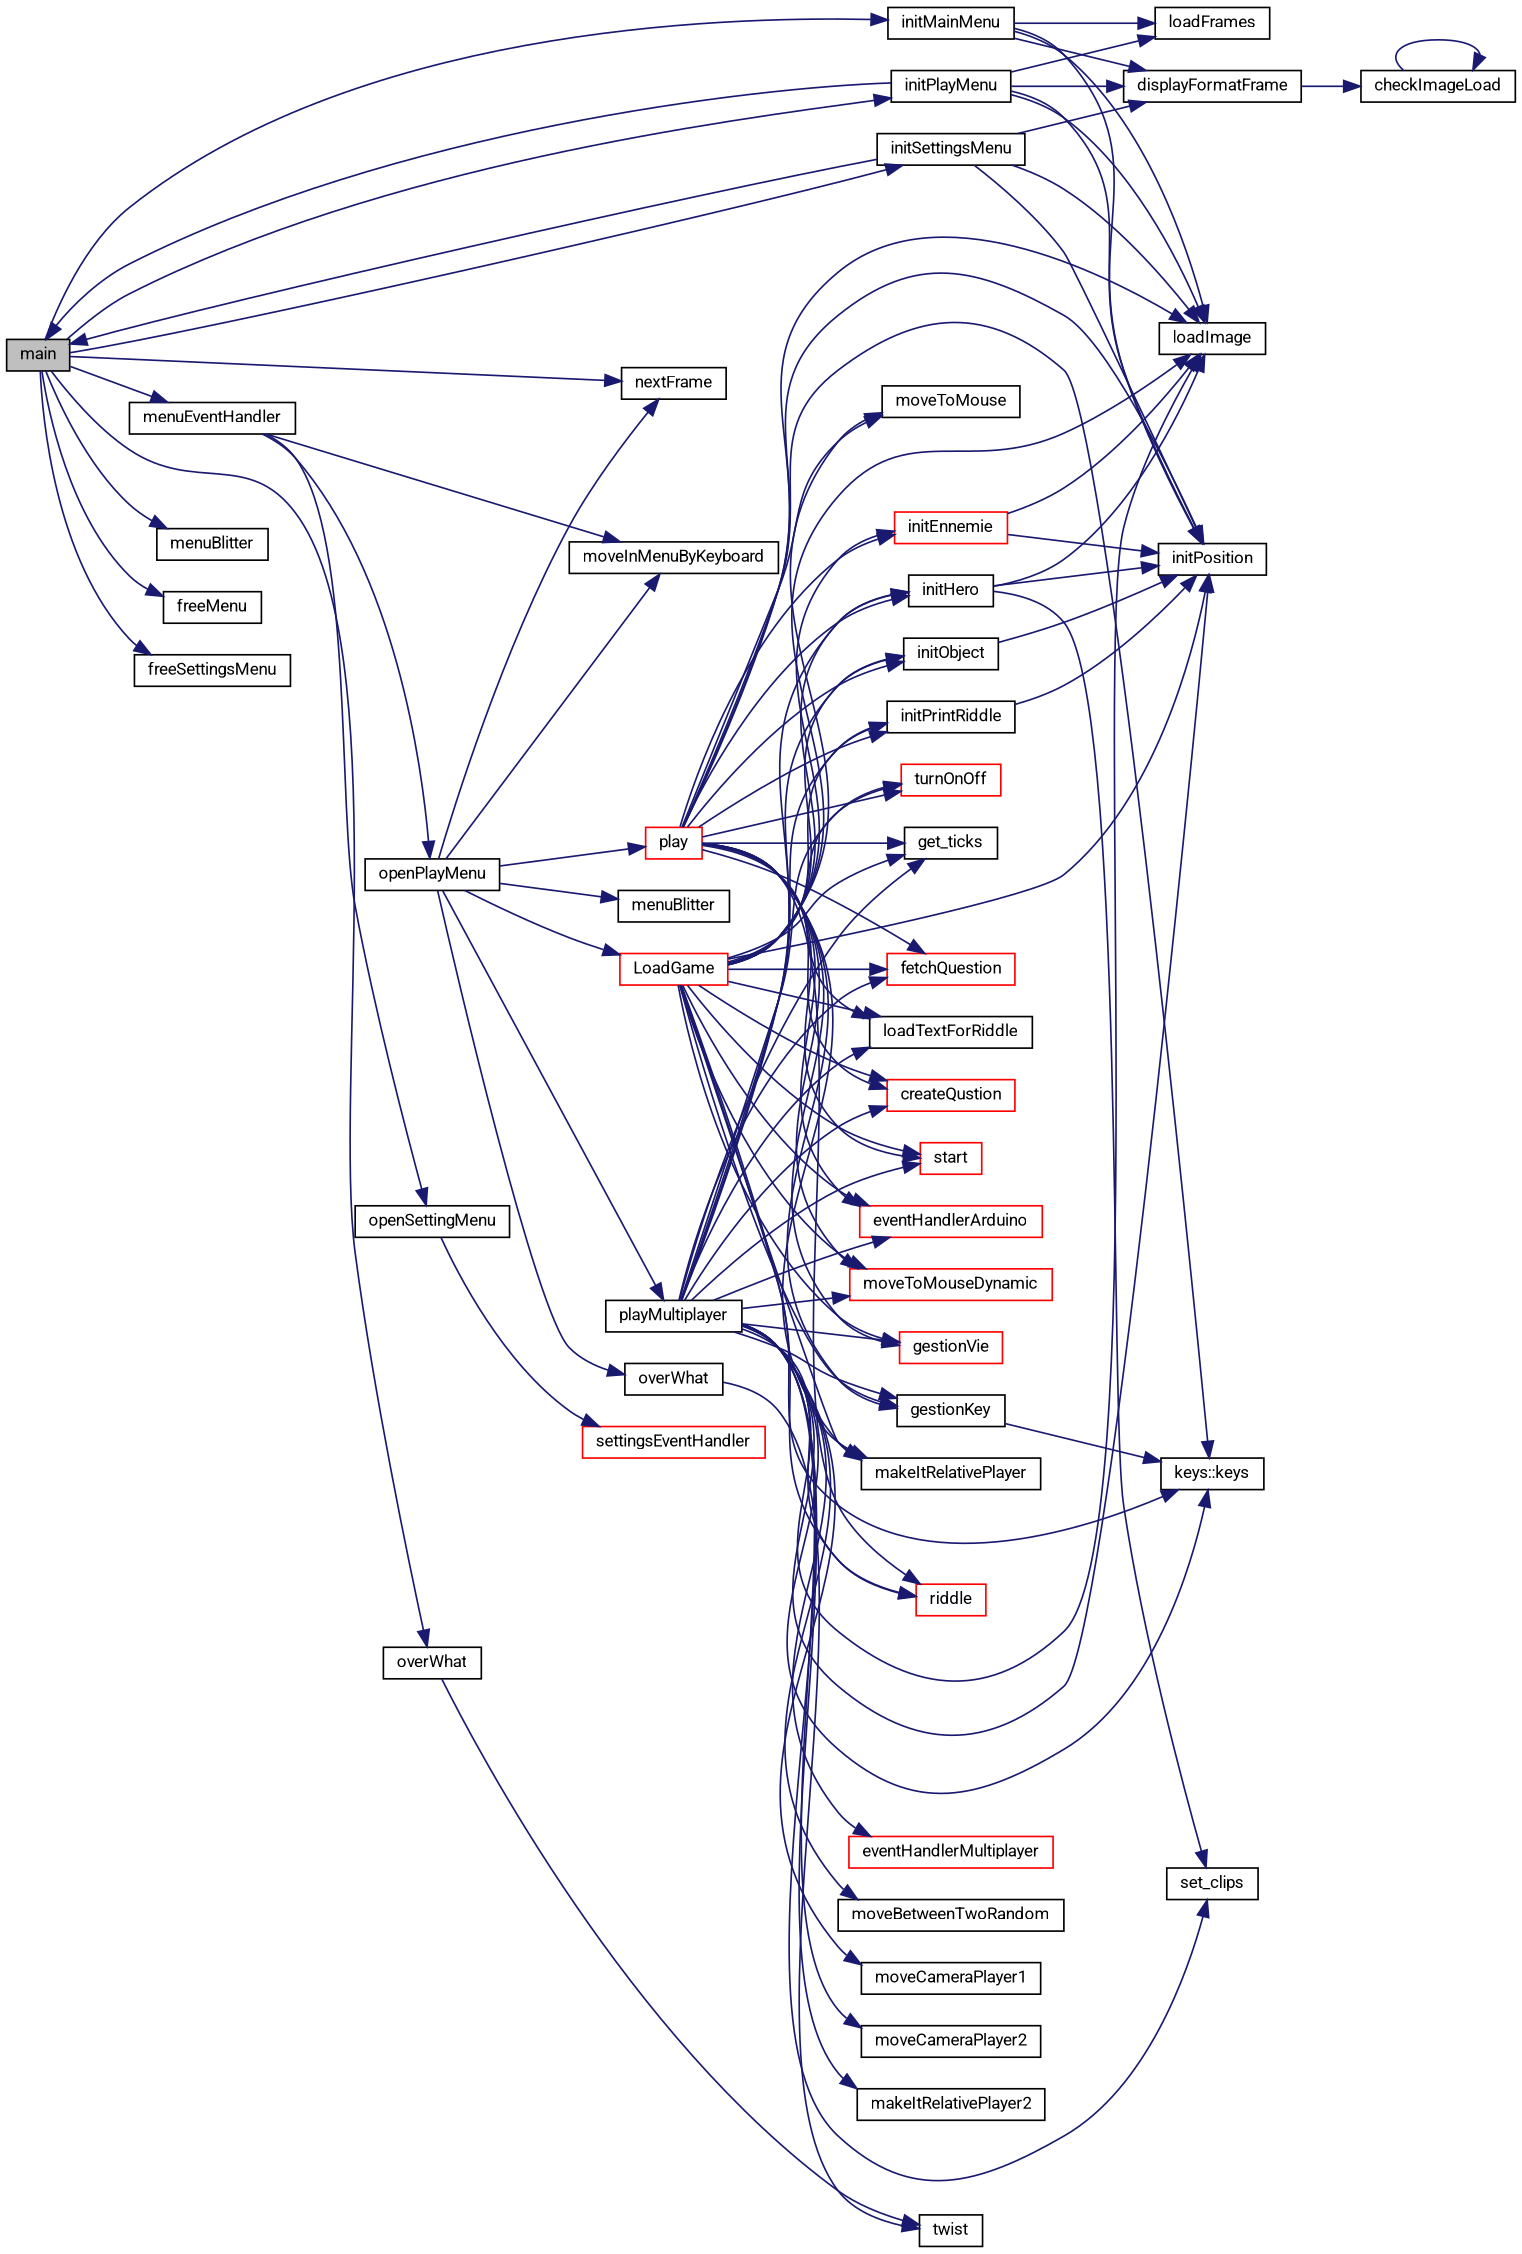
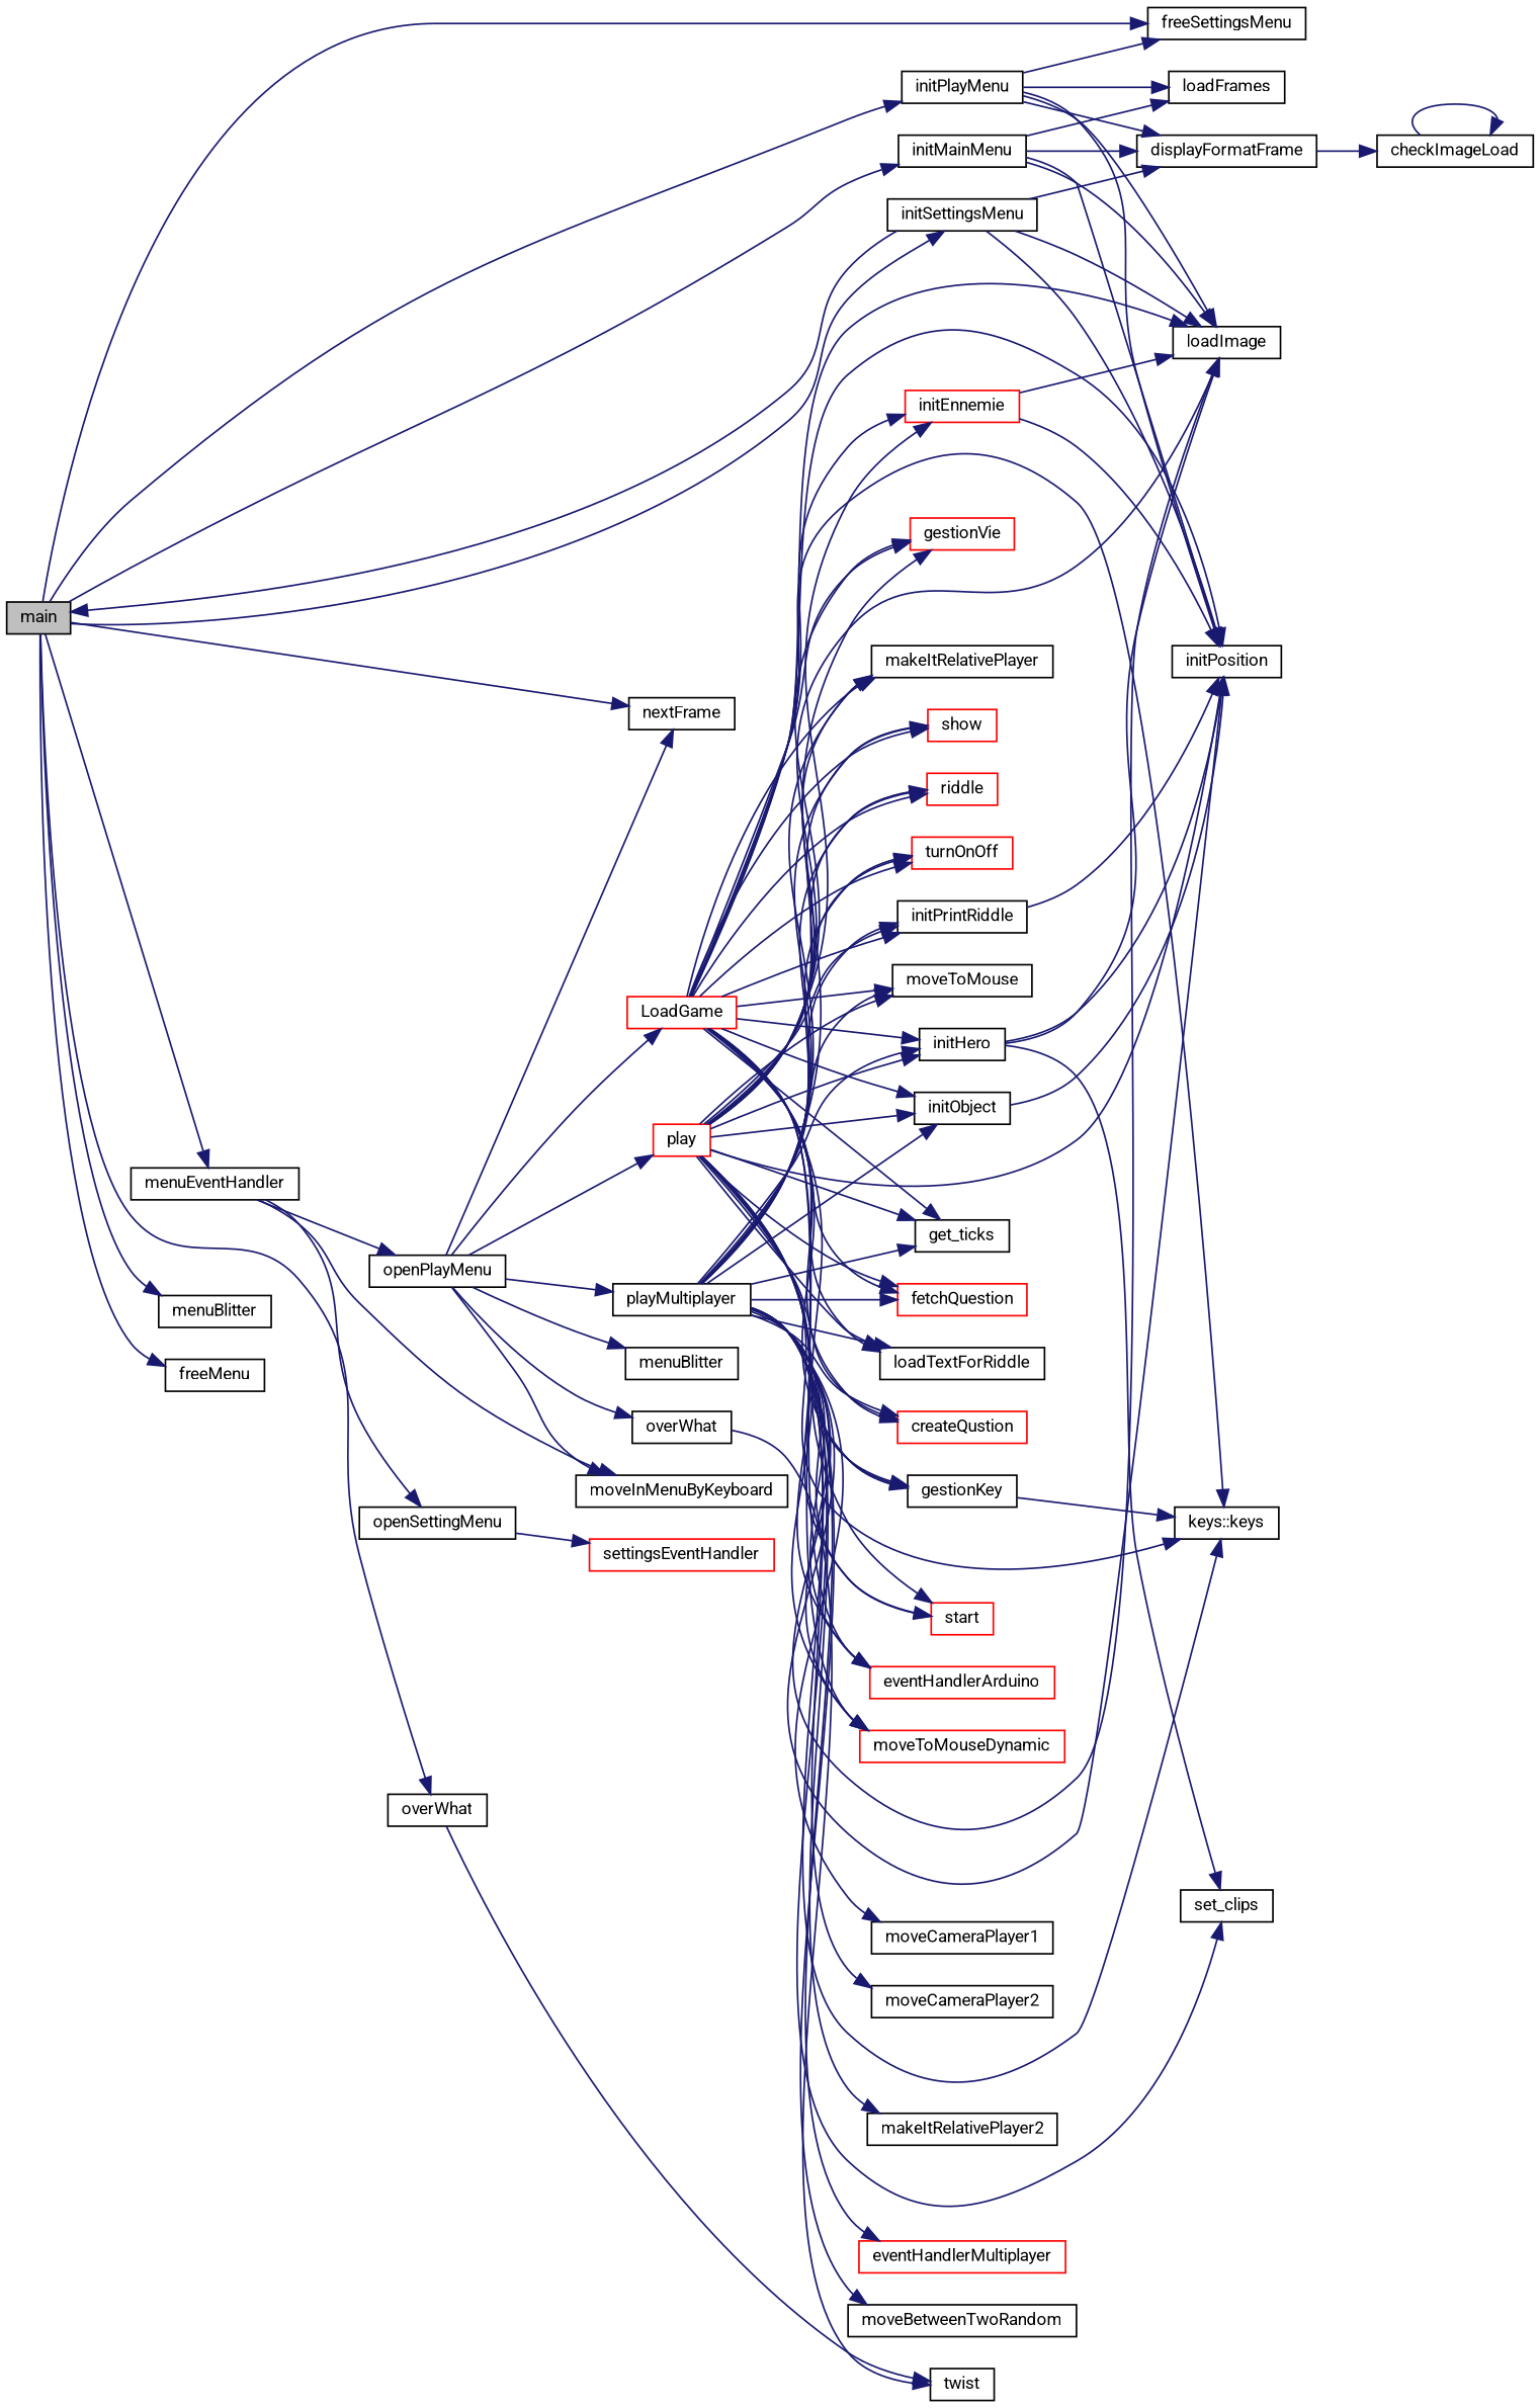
  digraph {
    rankdir=LR
    node [color=black fillcolor=white fontname=Roboto fontsize=10 shape=record style=filled]
    edge [color=midnightblue fontname=Roboto fontsize=10 labelfontname=Roboto labelfontsize=10 style=solid]
    n1 [fillcolor=grey75 fontcolor=black height=0.2 label=main width=0.4]
    n2 [height=0.2 label=initMainMenu width=0.4]
    n3 [height=0.2 label=initPlayMenu width=0.4]
    n4 [height=0.2 label=initSettingsMenu width=0.4]
    n5 [height=0.2 label=menuEventHandler width=0.4]
    n6 [height=0.2 label=nextFrame width=0.4]
    n7 [height=0.2 label=overWhat width=0.4]
    n8 [height=0.2 label=menuBlitter width=0.4]
    n9 [height=0.2 label=freeMenu width=0.4]
    n10 [height=0.2 label=freeSettingsMenu width=0.4]
    n11 [height=0.2 label=loadImage width=0.4]
    n12 [height=0.2 label=displayFormatFrame width=0.4]
    n13 [height=0.2 label=initPosition width=0.4]
    n14 [height=0.2 label=loadFrames width=0.4]
    n15 [height=0.2 label=openPlayMenu width=0.4]
    n16 [height=0.2 label=moveInMenuByKeyboard width=0.4]
    n17 [height=0.2 label=openSettingMenu width=0.4]
    n18 [height=0.2 label=twist width=0.4]
    n19 [height=0.2 label=checkImageLoad width=0.4]
    n20 [height=0.2 label=playMultiplayer width=0.4]
    n21 [color=red height=0.2 label=LoadGame width=0.4]
    n22 [color=red height=0.2 label=play width=0.4]
    n23 [height=0.2 label=overWhat width=0.4]
    n24 [height=0.2 label=menuBlitter width=0.4]
    n25 [color=red height=0.2 label=settingsEventHandler width=0.4]
    n26 [height=0.2 label="keys::keys" width=0.4]
    n27 [height=0.2 label=set_clips width=0.4]
    n28 [height=0.2 label=initHero width=0.4]
    n29 [height=0.2 label=initObject width=0.4]
    n30 [color=red height=0.2 label=fetchQuestion width=0.4]
    n31 [height=0.2 label=loadTextForRiddle width=0.4]
    n32 [height=0.2 label=initPrintRiddle width=0.4]
    n33 [color=red height=0.2 label=createQustion width=0.4]
    n34 [height=0.2 label=moveToMouse width=0.4]
    n35 [color=red height=0.2 label=start width=0.4]
    n36 [color=red height=0.2 label=eventHandlerArduino width=0.4]
    n37 [color=red height=0.2 label=eventHandlerMultiplayer width=0.4]
    n38 [color=red height=0.2 label=moveToMouseDynamic width=0.4]
    n39 [height=0.2 label=moveBetweenTwoRandom width=0.4]
    n40 [height=0.2 label=moveCameraPlayer1 width=0.4]
    n41 [height=0.2 label=moveCameraPlayer2 width=0.4]
    n42 [color=red height=0.2 label=gestionVie width=0.4]
    n43 [height=0.2 label=makeItRelativePlayer width=0.4]
    n44 [height=0.2 label=makeItRelativePlayer2 width=0.4]
+   n45 [color=red height=0.2 label=show width=0.4]
    n46 [color=red height=0.2 label=riddle width=0.4]
    n47 [color=red height=0.2 label=turnOnOff width=0.4]
    n48 [height=0.2 label=gestionKey width=0.4]
    n49 [height=0.2 label=get_ticks width=0.4]
    n50 [color=red height=0.2 label=initEnnemie width=0.4]
    n1 -> n2
    n1 -> n3
    n1 -> n4
    n1 -> n5
    n1 -> n6
    n1 -> n7
    n1 -> n8
    n1 -> n9
    n1 -> n10
    n2 -> n11
    n2 -> n12
    n2 -> n13
    n2 -> n14
-   n3 -> n1
+   n3 -> n10
    n3 -> n11
    n3 -> n12
    n3 -> n13
    n3 -> n14
    n4 -> n1
    n4 -> n11
    n4 -> n12
    n4 -> n13
    n5 -> n15
    n5 -> n16
    n5 -> n17
    n7 -> n18
    n12 -> n19
    n15 -> n6
    n15 -> n16
    n15 -> n20
    n15 -> n21
    n15 -> n22
    n15 -> n23
    n15 -> n24
    n17 -> n25
    n19 -> n19
    n20 -> n11
    n20 -> n13
    n20 -> n26
    n20 -> n27
    n20 -> n28
    n20 -> n29
    n20 -> n30
    n20 -> n31
    n20 -> n32
    n20 -> n33
+   n20 -> n34
    n20 -> n35
    n20 -> n36
    n20 -> n37
    n20 -> n38
    n20 -> n39
    n20 -> n40
    n20 -> n41
    n20 -> n42
    n20 -> n43
    n20 -> n44
+   n20 -> n45
    n20 -> n46
    n20 -> n47
    n20 -> n48
    n20 -> n49
    n21 -> n11
    n21 -> n13
    n21 -> n26
    n21 -> n28
    n21 -> n29
    n21 -> n30
    n21 -> n31
    n21 -> n32
    n21 -> n33
    n21 -> n34
    n21 -> n35
    n21 -> n36
    n21 -> n38
    n21 -> n42
    n21 -> n43
+   n21 -> n45
    n21 -> n46
    n21 -> n47
    n21 -> n48
    n21 -> n49
    n21 -> n50
    n22 -> n11
    n22 -> n13
    n22 -> n26
    n22 -> n28
    n22 -> n29
    n22 -> n30
    n22 -> n31
    n22 -> n32
    n22 -> n33
    n22 -> n34
    n22 -> n35
    n22 -> n36
    n22 -> n38
    n22 -> n42
    n22 -> n43
+   n22 -> n45
    n22 -> n46
    n22 -> n47
    n22 -> n48
    n22 -> n49
    n22 -> n50
    n23 -> n18
    n28 -> n11
    n28 -> n13
    n28 -> n27
    n29 -> n13
    n32 -> n13
    n48 -> n26
    n50 -> n11
    n50 -> n13
  }
